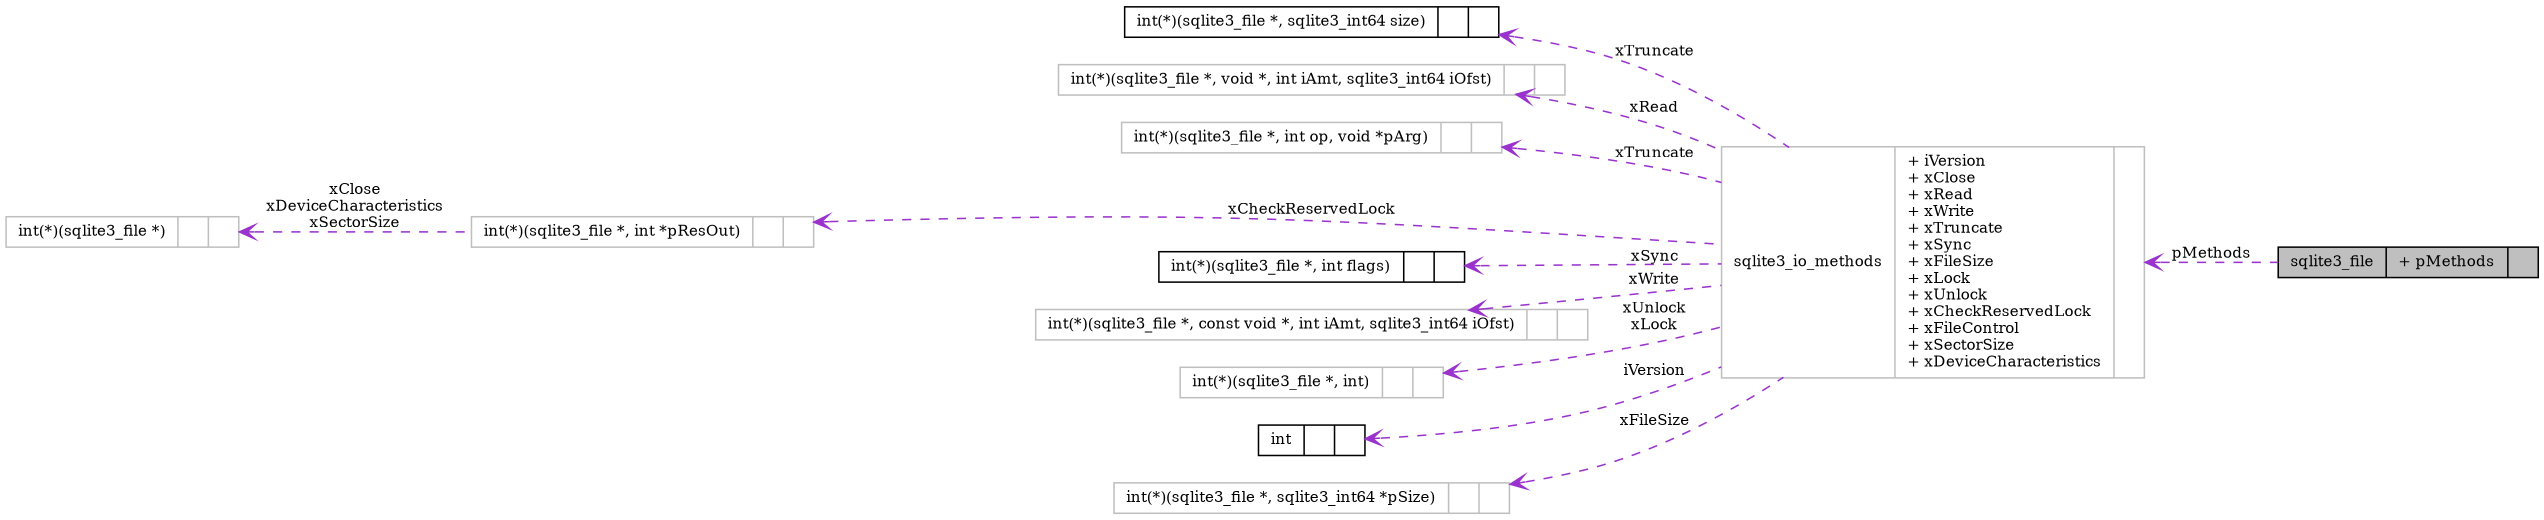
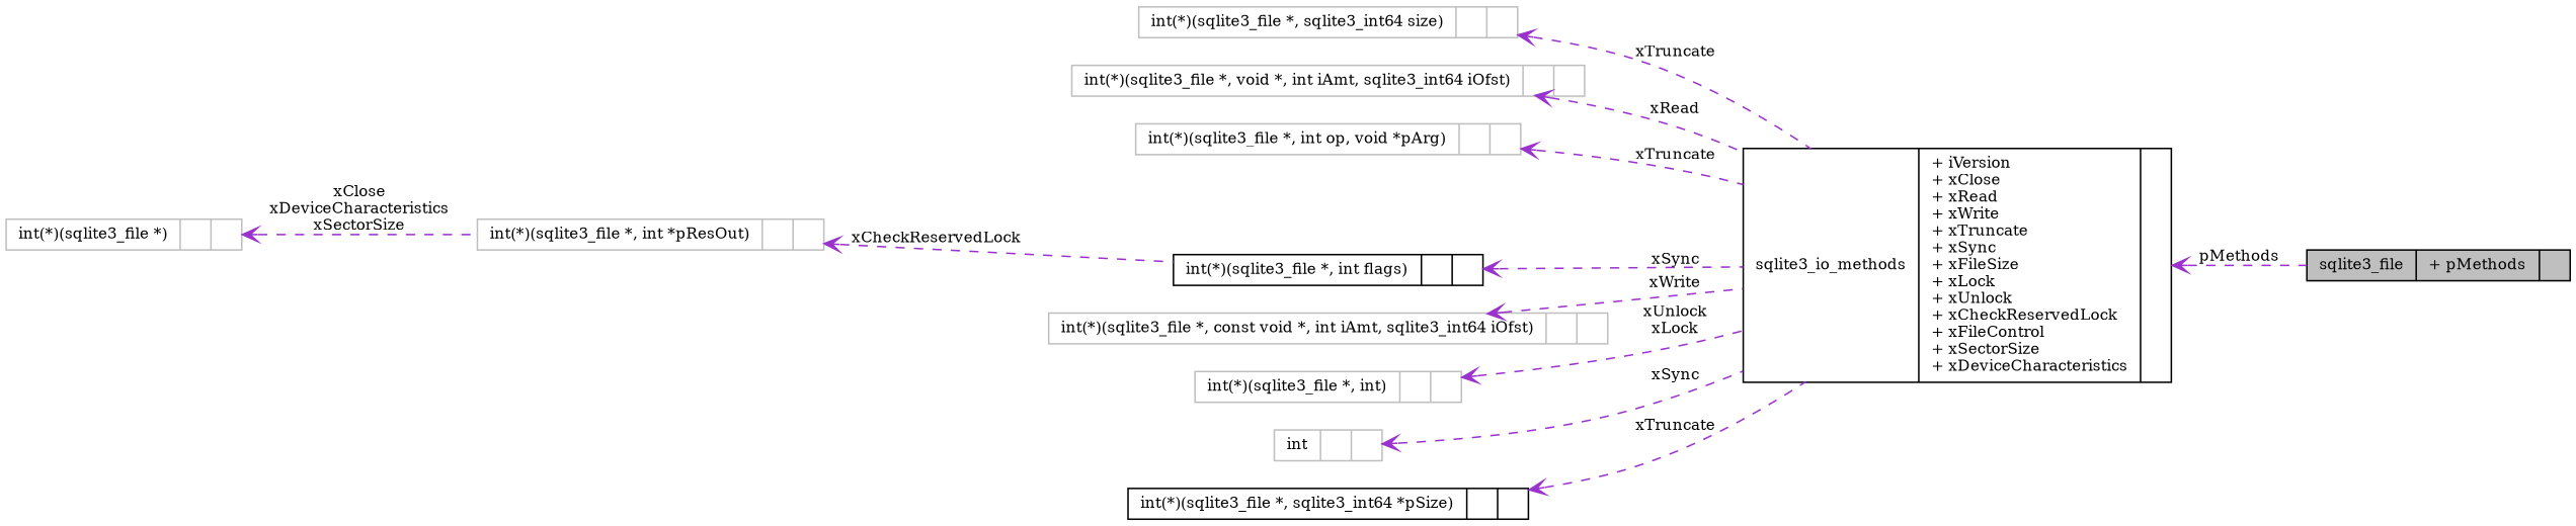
  digraph {
    fontname="DejaVu Serif"
    rankdir=LR
    node [color=grey75 fillcolor=white fontname="DejaVu Serif" fontsize=10 shape=record style=filled]
    edge [arrowtail=open color=darkorchid3 dir=back fontname="DejaVu Serif" fontsize=10 labelfontname="FreeSans.ttf" labelfontsize=10 style=dashed]
    n1 [color=black fillcolor=grey75 fontcolor=black height=0.2 label="{sqlite3_file\n|+ pMethods\l|}" width=0.4]
-   n2 [height=0.2 label="{sqlite3_io_methods\n|+ iVersion\l+ xClose\l+ xRead\l+ xWrite\l+ xTruncate\l+ xSync\l+ xFileSize\l+ xLock\l+ xUnlock\l+ xCheckReservedLock\l+ xFileControl\l+ xSectorSize\l+ xDeviceCharacteristics\l|}" width=0.4]
-   n3 [color=black height=0.2 label="{int(*)(sqlite3_file *, sqlite3_int64 size)\n||}" width=0.4]
+   n2 [color=black height=0.2 label="{sqlite3_io_methods\n|+ iVersion\l+ xClose\l+ xRead\l+ xWrite\l+ xTruncate\l+ xSync\l+ xFileSize\l+ xLock\l+ xUnlock\l+ xCheckReservedLock\l+ xFileControl\l+ xSectorSize\l+ xDeviceCharacteristics\l|}" width=0.4]
+   n3 [height=0.2 label="{int(*)(sqlite3_file *, sqlite3_int64 size)\n||}" width=0.4]
    n4 [height=0.2 label="{int(*)(sqlite3_file *, void *, int iAmt, sqlite3_int64 iOfst)\n||}" width=0.4]
    n5 [height=0.2 label="{int(*)(sqlite3_file *, int op, void *pArg)\n||}" width=0.4]
    n6 [color=black height=0.2 label="{int(*)(sqlite3_file *, int flags)\n||}" width=0.4]
    n7 [height=0.2 label="{int(*)(sqlite3_file *, const void *, int iAmt, sqlite3_int64 iOfst)\n||}" width=0.4]
    n8 [height=0.2 label="{int(*)(sqlite3_file *, int *pResOut)\n||}" width=0.4]
    n9 [height=0.2 label="{int(*)(sqlite3_file *, int)\n||}" width=0.4]
-   n10 [color=black height=0.2 label="{int\n||}" width=0.4]
-   n11 [height=0.2 label="{int(*)(sqlite3_file *, sqlite3_int64 *pSize)\n||}" width=0.4]
+   n10 [height=0.2 label="{int\n||}" width=0.4]
+   n11 [color=black height=0.2 label="{int(*)(sqlite3_file *, sqlite3_int64 *pSize)\n||}" width=0.4]
    n12 [height=0.2 label="{int(*)(sqlite3_file *)\n||}" width=0.4]
    n2 -> n1 [label=pMethods]
    n3 -> n2 [label=xTruncate]
    n4 -> n2 [label=xRead]
    n5 -> n2 [label=xTruncate]
    n6 -> n2 [label=xSync]
    n7 -> n2 [label=xWrite]
-   n8 -> n2 [label=xCheckReservedLock]
+   n8 -> n6 [label=xCheckReservedLock]
    n9 -> n2 [label="xUnlock\nxLock"]
-   n10 -> n2 [label=iVersion]
-   n11 -> n2 [label=xFileSize]
+   n10 -> n2 [label=xSync]
+   n11 -> n2 [label=xTruncate]
    n12 -> n8 [label="xClose\nxDeviceCharacteristics\nxSectorSize"]
  }
